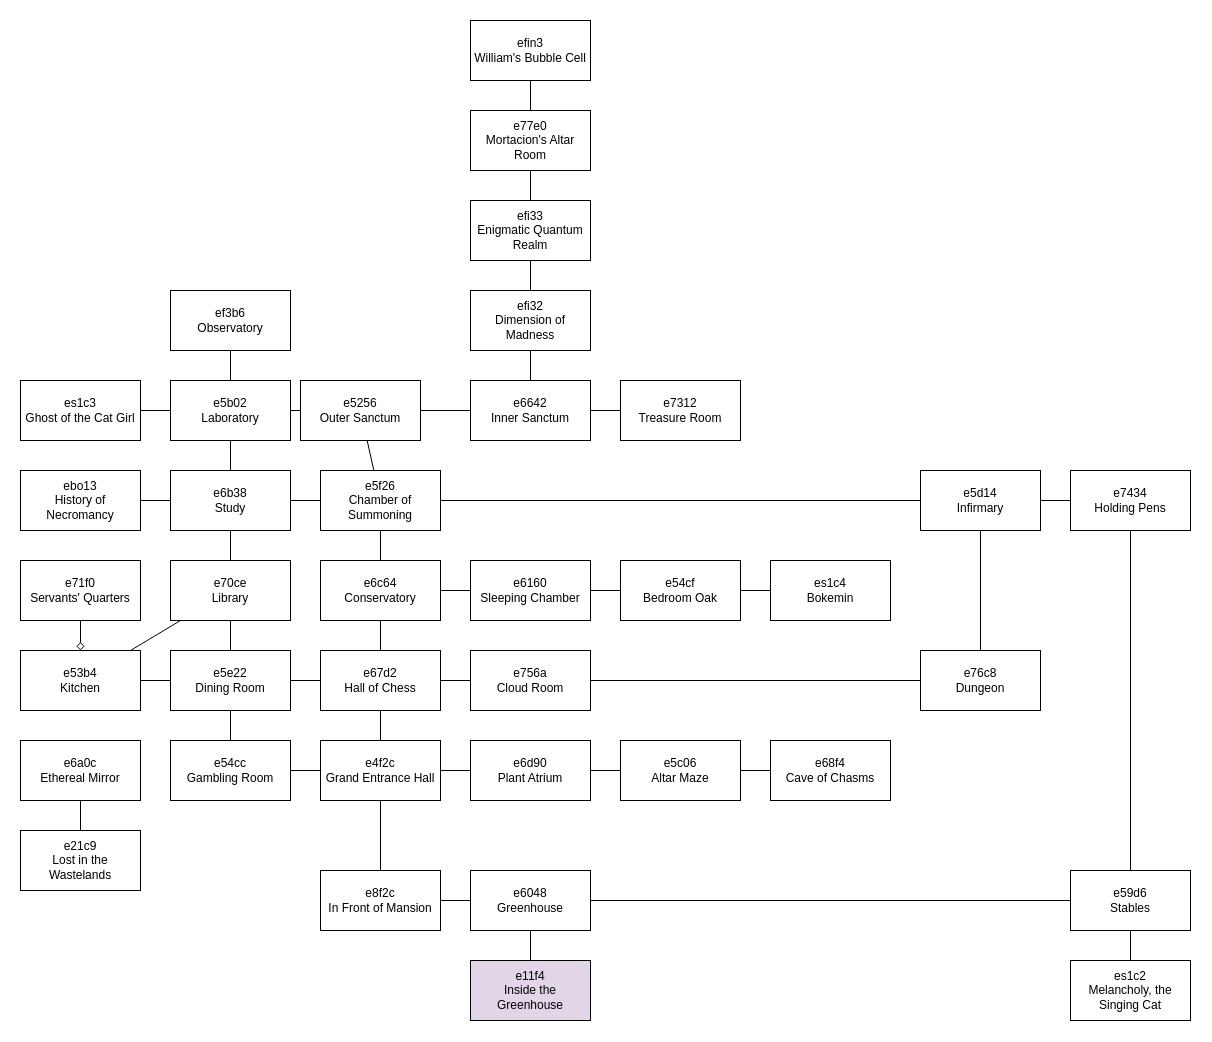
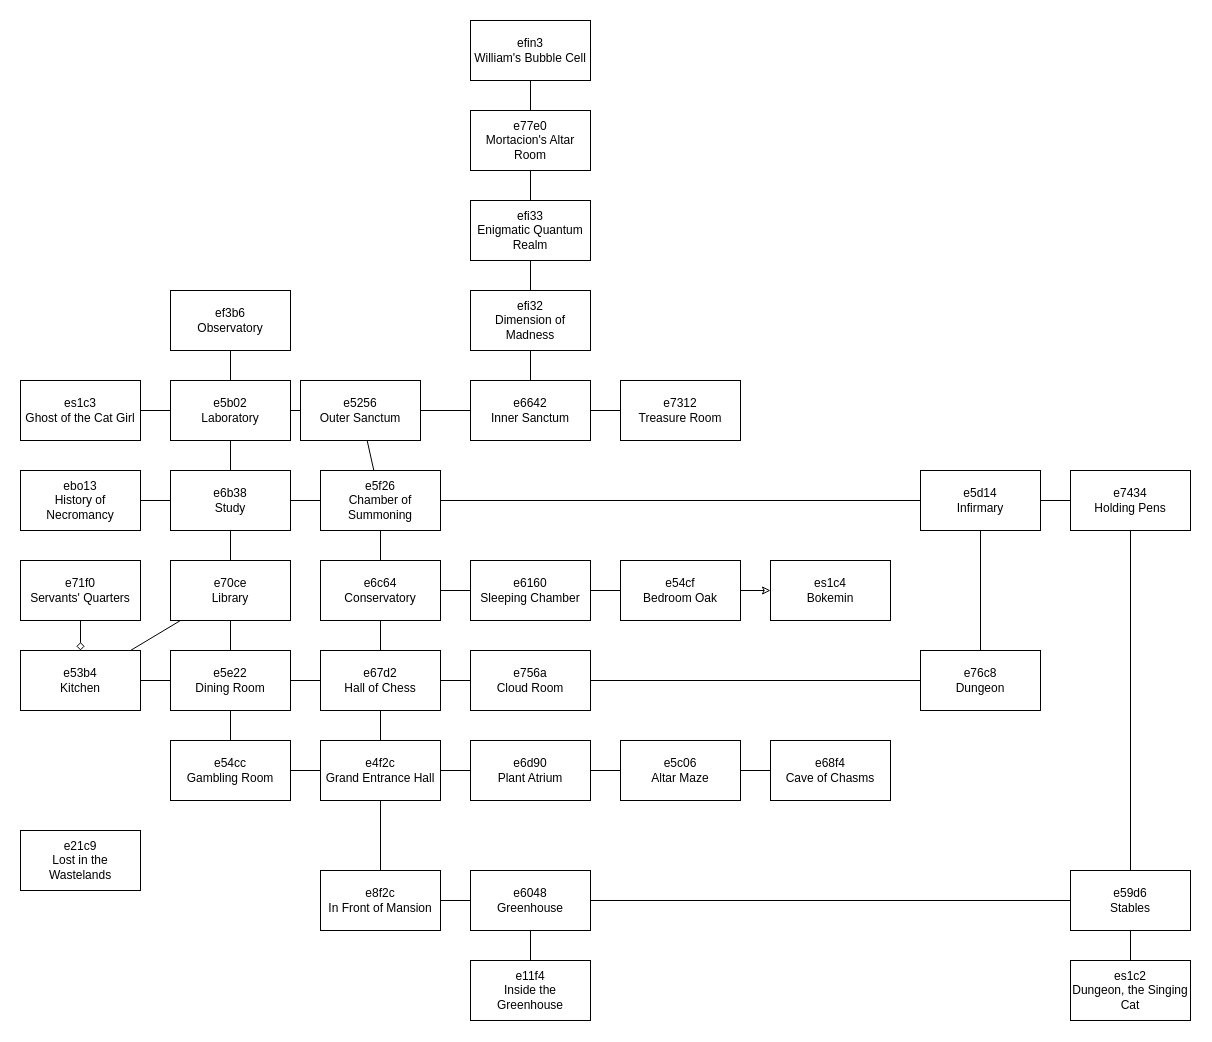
  <mxCell id="0" />
  <mxCell id="1" parent="0" />
  <mxCell id="2" style="edgeStyle=none;html=1;entryX=0;entryY=0.5;entryDx=0;entryDy=0;endArrow=none;endFill=0;" edge="1" parent="1" source="4" target="10"><mxGeometry relative="1" as="geometry" /></mxCell>
  <mxCell id="3" style="edgeStyle=none;html=1;endArrow=none;endFill=0;" edge="1" parent="1" source="4" target="7"><mxGeometry relative="1" as="geometry" /></mxCell>
  <mxCell id="4" value="e8f2c&lt;br&gt;In Front of Mansion" style="rounded=0;whiteSpace=wrap;html=1;" vertex="1" parent="1"><mxGeometry x="320" y="870" width="120" height="60" as="geometry" /></mxCell>
  <mxCell id="5" style="edgeStyle=none;html=1;endArrow=none;endFill=0;" edge="1" parent="1" source="7" target="38"><mxGeometry relative="1" as="geometry" /></mxCell>
  <mxCell id="6" style="edgeStyle=none;html=1;endArrow=none;endFill=0;" edge="1" parent="1" source="7" target="36"><mxGeometry relative="1" as="geometry" /></mxCell>
  <mxCell id="7" value="e4f2c&lt;br&gt;Grand Entrance Hall" style="rounded=0;whiteSpace=wrap;html=1;" vertex="1" parent="1"><mxGeometry x="320" y="740" width="120" height="60" as="geometry" /></mxCell>
  <mxCell id="8" value="" style="edgeStyle=none;html=1;endArrow=none;endFill=0;" edge="1" parent="1" source="10" target="14"><mxGeometry relative="1" as="geometry" /></mxCell>
  <mxCell id="9" style="edgeStyle=none;html=1;entryX=0.5;entryY=0;entryDx=0;entryDy=0;endArrow=none;endFill=0;" edge="1" parent="1" source="10" target="11"><mxGeometry relative="1" as="geometry" /></mxCell>
  <mxCell id="10" value="e6048&lt;br&gt;Greenhouse" style="rounded=0;whiteSpace=wrap;html=1;" vertex="1" parent="1"><mxGeometry x="470" y="870" width="120" height="60" as="geometry" /></mxCell>
- <mxCell id="11" value="e11f4&lt;br&gt;Inside the Greenhouse" style="rounded=0;whiteSpace=wrap;html=1;fillColor=#e1d5e7;" vertex="1" parent="1"><mxGeometry x="470" y="960" width="120" height="60" as="geometry" /></mxCell>
+ <mxCell id="11" value="e11f4&lt;br&gt;Inside the Greenhouse" style="rounded=0;whiteSpace=wrap;html=1;" vertex="1" parent="1"><mxGeometry x="470" y="960" width="120" height="60" as="geometry" /></mxCell>
  <mxCell id="12" style="edgeStyle=none;html=1;entryX=0.5;entryY=1;entryDx=0;entryDy=0;endArrow=none;endFill=0;" edge="1" parent="1" source="14" target="16"><mxGeometry relative="1" as="geometry" /></mxCell>
  <mxCell id="13" style="edgeStyle=none;html=1;entryX=0.5;entryY=0;entryDx=0;entryDy=0;endArrow=none;endFill=0;" edge="1" parent="1" source="14" target="79"><mxGeometry relative="1" as="geometry" /></mxCell>
  <mxCell id="14" value="e59d6&lt;br&gt;Stables" style="rounded=0;whiteSpace=wrap;html=1;" vertex="1" parent="1"><mxGeometry x="1070" y="870" width="120" height="60" as="geometry" /></mxCell>
  <mxCell id="15" style="edgeStyle=none;html=1;entryX=1;entryY=0.5;entryDx=0;entryDy=0;endArrow=none;endFill=0;" edge="1" parent="1" source="16" target="73"><mxGeometry relative="1" as="geometry" /></mxCell>
  <mxCell id="16" value="e7434&lt;br&gt;Holding Pens" style="rounded=0;whiteSpace=wrap;html=1;" vertex="1" parent="1"><mxGeometry x="1070" y="470" width="120" height="60" as="geometry" /></mxCell>
  <mxCell id="17" style="edgeStyle=none;html=1;endArrow=none;endFill=0;" edge="1" parent="1" source="19" target="21"><mxGeometry relative="1" as="geometry" /></mxCell>
  <mxCell id="18" style="edgeStyle=none;html=1;entryX=1;entryY=0.5;entryDx=0;entryDy=0;endArrow=none;endFill=0;" edge="1" parent="1" source="19" target="24"><mxGeometry relative="1" as="geometry" /></mxCell>
  <mxCell id="19" value="e5f26&lt;br&gt;Chamber of Summoning" style="rounded=0;whiteSpace=wrap;html=1;" vertex="1" parent="1"><mxGeometry x="320" y="470" width="120" height="60" as="geometry" /></mxCell>
  <mxCell id="20" style="edgeStyle=none;html=1;entryX=0;entryY=0.5;entryDx=0;entryDy=0;endArrow=none;endFill=0;" edge="1" parent="1" source="21" target="58"><mxGeometry relative="1" as="geometry" /></mxCell>
  <mxCell id="21" value="e5256&lt;br&gt;Outer Sanctum" style="rounded=0;whiteSpace=wrap;html=1;" vertex="1" parent="1"><mxGeometry x="300" y="380" width="120" height="60" as="geometry" /></mxCell>
  <mxCell id="22" style="edgeStyle=none;html=1;endArrow=none;endFill=0;" edge="1" parent="1" source="24" target="48"><mxGeometry relative="1" as="geometry" /></mxCell>
  <mxCell id="23" style="edgeStyle=none;html=1;entryX=1;entryY=0.5;entryDx=0;entryDy=0;endArrow=none;endFill=0;" edge="1" parent="1" source="24" target="78"><mxGeometry relative="1" as="geometry" /></mxCell>
  <mxCell id="24" value="e6b38&lt;br&gt;Study" style="rounded=0;whiteSpace=wrap;html=1;" vertex="1" parent="1"><mxGeometry x="170" y="470" width="120" height="60" as="geometry" /></mxCell>
  <mxCell id="25" style="edgeStyle=none;html=1;entryX=0;entryY=0.5;entryDx=0;entryDy=0;endArrow=none;endFill=0;" edge="1" parent="1" source="28" target="33"><mxGeometry relative="1" as="geometry" /></mxCell>
  <mxCell id="26" style="edgeStyle=none;html=1;entryX=0.5;entryY=1;entryDx=0;entryDy=0;endArrow=none;endFill=0;" edge="1" parent="1" source="28" target="19"><mxGeometry relative="1" as="geometry" /></mxCell>
  <mxCell id="27" style="edgeStyle=none;html=1;entryX=0.5;entryY=0;entryDx=0;entryDy=0;endArrow=none;endFill=0;" edge="1" parent="1" source="28" target="31"><mxGeometry relative="1" as="geometry" /></mxCell>
  <mxCell id="28" value="e6c64&lt;br&gt;Conservatory" style="rounded=0;whiteSpace=wrap;html=1;" vertex="1" parent="1"><mxGeometry x="320" y="560" width="120" height="60" as="geometry" /></mxCell>
  <mxCell id="29" style="edgeStyle=none;html=1;endArrow=none;endFill=0;" edge="1" parent="1" source="31" target="34"><mxGeometry relative="1" as="geometry" /></mxCell>
  <mxCell id="30" style="edgeStyle=none;html=1;entryX=0.5;entryY=0;entryDx=0;entryDy=0;endArrow=none;endFill=0;" edge="1" parent="1" source="31" target="7"><mxGeometry relative="1" as="geometry" /></mxCell>
  <mxCell id="31" value="e67d2&lt;br&gt;Hall of Chess" style="rounded=0;whiteSpace=wrap;html=1;" vertex="1" parent="1"><mxGeometry x="320" y="650" width="120" height="60" as="geometry" /></mxCell>
  <mxCell id="32" style="edgeStyle=none;html=1;entryX=0;entryY=0.5;entryDx=0;entryDy=0;endArrow=none;endFill=0;" edge="1" parent="1" source="33" target="66"><mxGeometry relative="1" as="geometry" /></mxCell>
  <mxCell id="33" value="e6160&lt;br&gt;Sleeping Chamber" style="rounded=0;whiteSpace=wrap;html=1;" vertex="1" parent="1"><mxGeometry x="470" y="560" width="120" height="60" as="geometry" /></mxCell>
  <mxCell id="34" value="e756a&lt;br&gt;Cloud Room" style="rounded=0;whiteSpace=wrap;html=1;" vertex="1" parent="1"><mxGeometry x="470" y="650" width="120" height="60" as="geometry" /></mxCell>
  <mxCell id="35" style="edgeStyle=none;html=1;endArrow=none;endFill=0;" edge="1" parent="1" source="36" target="42"><mxGeometry relative="1" as="geometry" /></mxCell>
  <mxCell id="36" value="e54cc&lt;br&gt;Gambling Room" style="rounded=0;whiteSpace=wrap;html=1;" vertex="1" parent="1"><mxGeometry x="170" y="740" width="120" height="60" as="geometry" /></mxCell>
  <mxCell id="37" style="edgeStyle=none;html=1;entryX=0;entryY=0.5;entryDx=0;entryDy=0;endArrow=none;endFill=0;" edge="1" parent="1" source="38" target="75"><mxGeometry relative="1" as="geometry" /></mxCell>
  <mxCell id="38" value="e6d90&lt;br&gt;Plant Atrium" style="rounded=0;whiteSpace=wrap;html=1;" vertex="1" parent="1"><mxGeometry x="470" y="740" width="120" height="60" as="geometry" /></mxCell>
  <mxCell id="39" style="edgeStyle=none;html=1;entryX=0;entryY=0.5;entryDx=0;entryDy=0;endArrow=none;endFill=0;" edge="1" parent="1" source="42" target="31"><mxGeometry relative="1" as="geometry" /></mxCell>
  <mxCell id="40" style="edgeStyle=none;html=1;endArrow=none;endFill=0;" edge="1" parent="1" source="42" target="44"><mxGeometry relative="1" as="geometry" /></mxCell>
  <mxCell id="41" style="edgeStyle=none;html=1;endArrow=none;endFill=0;" edge="1" parent="1" source="42" target="51"><mxGeometry relative="1" as="geometry" /></mxCell>
  <mxCell id="42" value="e5e22&lt;br&gt;Dining Room" style="rounded=0;whiteSpace=wrap;html=1;" vertex="1" parent="1"><mxGeometry x="170" y="650" width="120" height="60" as="geometry" /></mxCell>
  <mxCell id="43" style="edgeStyle=none;html=1;endArrow=none;endFill=0;" edge="1" parent="1" source="44" target="24"><mxGeometry relative="1" as="geometry" /></mxCell>
  <mxCell id="44" value="e70ce&lt;br&gt;Library" style="rounded=0;whiteSpace=wrap;html=1;" vertex="1" parent="1"><mxGeometry x="170" y="560" width="120" height="60" as="geometry" /></mxCell>
  <mxCell id="45" style="edgeStyle=none;html=1;endArrow=none;endFill=0;" edge="1" parent="1" source="48" target="21"><mxGeometry relative="1" as="geometry" /></mxCell>
  <mxCell id="46" style="edgeStyle=none;html=1;entryX=0.5;entryY=0.833;entryDx=0;entryDy=0;entryPerimeter=0;endArrow=none;endFill=0;" edge="1" parent="1" source="48" target="49"><mxGeometry relative="1" as="geometry" /></mxCell>
  <mxCell id="47" style="edgeStyle=none;html=1;entryX=1;entryY=0.5;entryDx=0;entryDy=0;endArrow=none;endFill=0;" edge="1" parent="1" source="48" target="80"><mxGeometry relative="1" as="geometry" /></mxCell>
  <mxCell id="48" value="e5b02&lt;br&gt;Laboratory" style="rounded=0;whiteSpace=wrap;html=1;" vertex="1" parent="1"><mxGeometry x="170" y="380" width="120" height="60" as="geometry" /></mxCell>
  <mxCell id="49" value="ef3b6&lt;br&gt;Observatory" style="rounded=0;whiteSpace=wrap;html=1;" vertex="1" parent="1"><mxGeometry x="170" y="290" width="120" height="60" as="geometry" /></mxCell>
  <mxCell id="50" style="edgeStyle=none;html=1;endArrow=none;endFill=0;" edge="1" parent="1" source="51" target="44"><mxGeometry relative="1" as="geometry" /></mxCell>
  <mxCell id="51" value="e53b4&lt;br&gt;Kitchen" style="rounded=0;whiteSpace=wrap;html=1;" vertex="1" parent="1"><mxGeometry x="20" y="650" width="120" height="60" as="geometry" /></mxCell>
  <mxCell id="52" style="edgeStyle=none;html=1;endArrow=diamond;endFill=0;" edge="1" parent="1" source="53" target="51"><mxGeometry relative="1" as="geometry" /></mxCell>
  <mxCell id="53" value="e71f0&lt;br&gt;Servants' Quarters" style="rounded=0;whiteSpace=wrap;html=1;" vertex="1" parent="1"><mxGeometry x="20" y="560" width="120" height="60" as="geometry" /></mxCell>
- <mxCell id="54" style="edgeStyle=none;html=1;entryX=0.5;entryY=0;entryDx=0;entryDy=0;endArrow=none;endFill=0;" edge="1" parent="1" source="55" target="77"><mxGeometry relative="1" as="geometry" /></mxCell>
- <mxCell id="55" value="e6a0c&lt;br&gt;Ethereal Mirror" style="rounded=0;whiteSpace=wrap;html=1;" vertex="1" parent="1"><mxGeometry x="20" y="740" width="120" height="60" as="geometry" /></mxCell>
  <mxCell id="56" style="edgeStyle=none;html=1;entryX=0;entryY=0.5;entryDx=0;entryDy=0;endArrow=none;endFill=0;" edge="1" parent="1" source="58" target="59"><mxGeometry relative="1" as="geometry" /></mxCell>
  <mxCell id="57" style="edgeStyle=none;html=1;endArrow=none;endFill=0;" edge="1" parent="1" source="58" target="68"><mxGeometry relative="1" as="geometry" /></mxCell>
  <mxCell id="58" value="e6642&lt;br&gt;Inner Sanctum" style="rounded=0;whiteSpace=wrap;html=1;" vertex="1" parent="1"><mxGeometry x="470" y="380" width="120" height="60" as="geometry" /></mxCell>
  <mxCell id="59" value="e7312&lt;br&gt;Treasure Room" style="rounded=0;whiteSpace=wrap;html=1;" vertex="1" parent="1"><mxGeometry x="620" y="380" width="120" height="60" as="geometry" /></mxCell>
  <mxCell id="60" style="edgeStyle=none;html=1;entryX=1;entryY=0.5;entryDx=0;entryDy=0;endArrow=none;endFill=0;" edge="1" parent="1" source="61" target="34"><mxGeometry relative="1" as="geometry" /></mxCell>
  <mxCell id="61" value="e76c8&lt;br&gt;Dungeon" style="rounded=0;whiteSpace=wrap;html=1;" vertex="1" parent="1"><mxGeometry x="920" y="650" width="120" height="60" as="geometry" /></mxCell>
  <mxCell id="62" value="e77e0&lt;br&gt;Mortacion's Altar Room" style="rounded=0;whiteSpace=wrap;html=1;" vertex="1" parent="1"><mxGeometry x="470" y="110" width="120" height="60" as="geometry" /></mxCell>
  <mxCell id="63" style="edgeStyle=none;html=1;entryX=0.5;entryY=0;entryDx=0;entryDy=0;endArrow=none;endFill=0;" edge="1" parent="1" source="64" target="62"><mxGeometry relative="1" as="geometry" /></mxCell>
  <mxCell id="64" value="efin3&lt;br&gt;William's Bubble Cell" style="rounded=0;whiteSpace=wrap;html=1;" vertex="1" parent="1"><mxGeometry x="470" y="20" width="120" height="60" as="geometry" /></mxCell>
- <mxCell id="65" style="edgeStyle=none;html=1;entryX=0;entryY=0.5;entryDx=0;entryDy=0;endArrow=none;endFill=0;" edge="1" parent="1" source="66" target="81"><mxGeometry relative="1" as="geometry" /></mxCell>
+ <mxCell id="65" style="edgeStyle=none;html=1;entryX=0;entryY=0.5;entryDx=0;entryDy=0;endArrow=classic;endFill=0;" edge="1" parent="1" source="66" target="81"><mxGeometry relative="1" as="geometry" /></mxCell>
  <mxCell id="66" value="e54cf&lt;br&gt;Bedroom Oak" style="rounded=0;whiteSpace=wrap;html=1;" vertex="1" parent="1"><mxGeometry x="620" y="560" width="120" height="60" as="geometry" /></mxCell>
  <mxCell id="67" style="edgeStyle=none;html=1;entryX=0.5;entryY=1;entryDx=0;entryDy=0;endArrow=none;endFill=0;" edge="1" parent="1" source="68" target="70"><mxGeometry relative="1" as="geometry" /></mxCell>
  <mxCell id="68" value="efi32&lt;br&gt;Dimension of Madness" style="rounded=0;whiteSpace=wrap;html=1;" vertex="1" parent="1"><mxGeometry x="470" y="290" width="120" height="60" as="geometry" /></mxCell>
  <mxCell id="69" style="edgeStyle=none;html=1;entryX=0.5;entryY=1;entryDx=0;entryDy=0;endArrow=none;endFill=0;" edge="1" parent="1" source="70" target="62"><mxGeometry relative="1" as="geometry" /></mxCell>
  <mxCell id="70" value="efi33&lt;br&gt;Enigmatic Quantum Realm" style="rounded=0;whiteSpace=wrap;html=1;" vertex="1" parent="1"><mxGeometry x="470" y="200" width="120" height="60" as="geometry" /></mxCell>
  <mxCell id="71" style="edgeStyle=none;html=1;entryX=0.5;entryY=0;entryDx=0;entryDy=0;endArrow=none;endFill=0;" edge="1" parent="1" source="73" target="61"><mxGeometry relative="1" as="geometry" /></mxCell>
  <mxCell id="72" style="edgeStyle=none;html=1;entryX=1;entryY=0.5;entryDx=0;entryDy=0;endArrow=none;endFill=0;" edge="1" parent="1" source="73" target="19"><mxGeometry relative="1" as="geometry" /></mxCell>
  <mxCell id="73" value="e5d14&lt;br&gt;Infirmary" style="rounded=0;whiteSpace=wrap;html=1;" vertex="1" parent="1"><mxGeometry x="920" y="470" width="120" height="60" as="geometry" /></mxCell>
  <mxCell id="74" style="edgeStyle=none;html=1;entryX=0;entryY=0.5;entryDx=0;entryDy=0;endArrow=none;endFill=0;" edge="1" parent="1" source="75" target="76"><mxGeometry relative="1" as="geometry" /></mxCell>
  <mxCell id="75" value="e5c06&lt;br&gt;Altar Maze" style="rounded=0;whiteSpace=wrap;html=1;" vertex="1" parent="1"><mxGeometry x="620" y="740" width="120" height="60" as="geometry" /></mxCell>
  <mxCell id="76" value="e68f4&lt;br&gt;Cave of Chasms" style="rounded=0;whiteSpace=wrap;html=1;" vertex="1" parent="1"><mxGeometry x="770" y="740" width="120" height="60" as="geometry" /></mxCell>
  <mxCell id="77" value="e21c9&lt;br&gt;Lost in the Wastelands" style="rounded=0;whiteSpace=wrap;html=1;" vertex="1" parent="1"><mxGeometry x="20" y="830" width="120" height="60" as="geometry" /></mxCell>
  <mxCell id="78" value="ebo13&lt;br&gt;History of Necromancy" style="rounded=0;whiteSpace=wrap;html=1;" vertex="1" parent="1"><mxGeometry x="20" y="470" width="120" height="60" as="geometry" /></mxCell>
- <mxCell id="79" value="es1c2&lt;br&gt;Melancholy, the Singing Cat" style="rounded=0;whiteSpace=wrap;html=1;" vertex="1" parent="1"><mxGeometry x="1070" y="960" width="120" height="60" as="geometry" /></mxCell>
+ <mxCell id="79" value="es1c2&lt;br&gt;Dungeon, the Singing Cat" style="rounded=0;whiteSpace=wrap;html=1;" vertex="1" parent="1"><mxGeometry x="1070" y="960" width="120" height="60" as="geometry" /></mxCell>
  <mxCell id="80" value="es1c3&lt;br&gt;Ghost of the Cat Girl" style="rounded=0;whiteSpace=wrap;html=1;" vertex="1" parent="1"><mxGeometry x="20" y="380" width="120" height="60" as="geometry" /></mxCell>
  <mxCell id="81" value="es1c4&lt;br&gt;Bokemin" style="rounded=0;whiteSpace=wrap;html=1;" vertex="1" parent="1"><mxGeometry x="770" y="560" width="120" height="60" as="geometry" /></mxCell>
